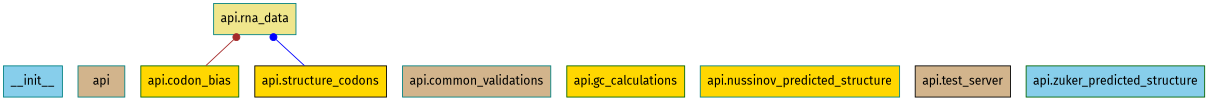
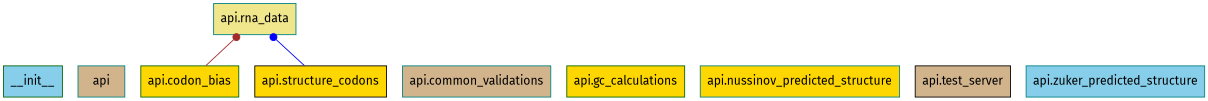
  digraph {
    fontname="Fira Sans"
    rankdir=BT
    node [color=teal fillcolor=gold fontname="Fira Sans" shape=box style="solid,filled"]
    edge [arrowhead=dot arrowtail=none fontname="Fira Sans"]
-   n1 [fillcolor=skyblue label=__init__]
+   n1 [color=darkgreen fillcolor=skyblue label=__init__]
    n2 [fillcolor=tan label=api]
    n3 [color=darkgreen label="api.codon_bias"]
    n4 [fillcolor=khaki label="api.rna_data"]
    n5 [fillcolor=tan label="api.common_validations"]
    n6 [color=darkgreen label="api.gc_calculations"]
    n7 [label="api.nussinov_predicted_structure"]
    n8 [color=black fillcolor=tan label="api.test_server"]
    n9 [color=black label="api.structure_codons"]
-   n10 [color=darkgreen fillcolor=skyblue label="api.zuker_predicted_structure"]
+   n10 [fillcolor=skyblue label="api.zuker_predicted_structure"]
    n3 -> n4 [color=brown]
    n9 -> n4 [color=blue]
  }
